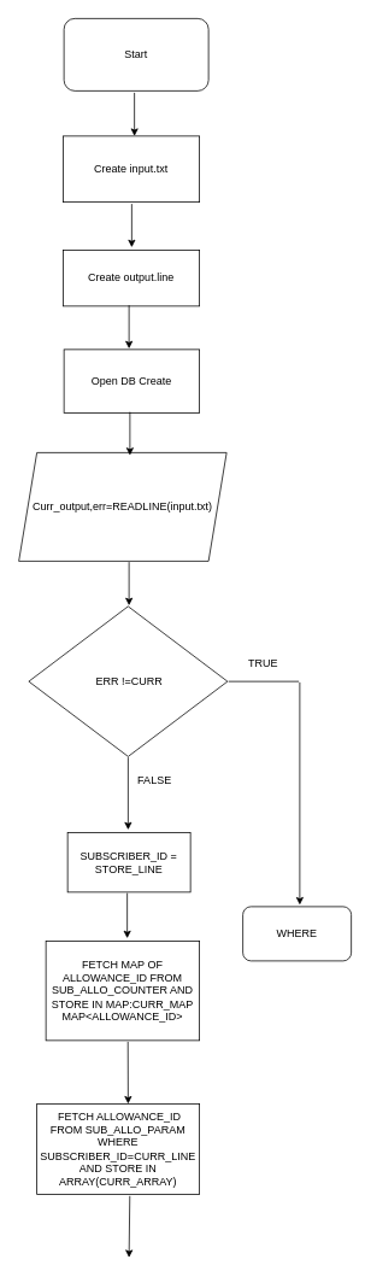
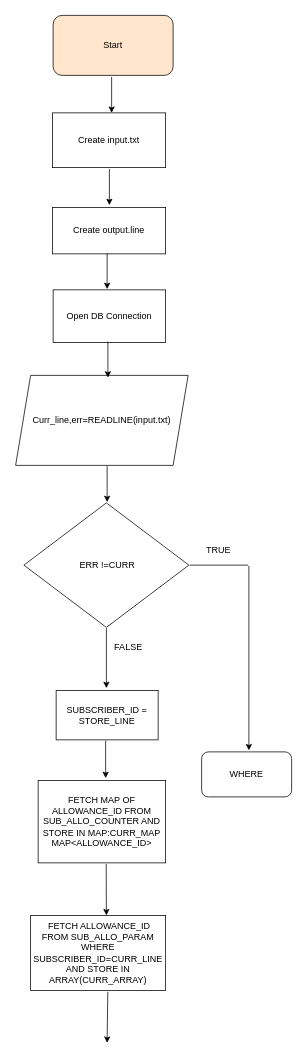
  <mxCell id="0" />
  <mxCell id="1" parent="0" />
- <mxCell id="2" value="Start" style="rounded=1;whiteSpace=wrap;html=1;" vertex="1" parent="1"><mxGeometry x="70" y="20" width="160" height="80" as="geometry" /></mxCell>
+ <mxCell id="2" value="Start" style="rounded=1;whiteSpace=wrap;html=1;fillColor=#ffe6cc;" vertex="1" parent="1"><mxGeometry x="70" y="20" width="160" height="80" as="geometry" /></mxCell>
  <mxCell id="3" value="Create input.txt" style="rounded=0;whiteSpace=wrap;html=1;" vertex="1" parent="1"><mxGeometry x="69" y="150" width="151" height="73" as="geometry" /></mxCell>
  <mxCell id="4" value="Create output.line" style="rounded=0;whiteSpace=wrap;html=1;" vertex="1" parent="1"><mxGeometry x="69" y="276" width="151" height="62" as="geometry" /></mxCell>
- <mxCell id="5" value="Open DB Create" style="rounded=0;whiteSpace=wrap;html=1;" vertex="1" parent="1"><mxGeometry x="70" y="386" width="150" height="70" as="geometry" /></mxCell>
- <mxCell id="6" value="Curr_output,err=READLINE(input.txt)" style="shape=parallelogram;perimeter=parallelogramPerimeter;whiteSpace=wrap;html=1;fixedSize=1;" vertex="1" parent="1"><mxGeometry x="20" y="500" width="230" height="120" as="geometry" /></mxCell>
+ <mxCell id="5" value="Open DB Connection" style="rounded=0;whiteSpace=wrap;html=1;" vertex="1" parent="1"><mxGeometry x="70" y="386" width="150" height="70" as="geometry" /></mxCell>
+ <mxCell id="6" value="Curr_line,err=READLINE(input.txt)" style="shape=parallelogram;perimeter=parallelogramPerimeter;whiteSpace=wrap;html=1;fixedSize=1;" vertex="1" parent="1"><mxGeometry x="20" y="500" width="230" height="120" as="geometry" /></mxCell>
  <mxCell id="7" value="" style="endArrow=classic;html=1;rounded=0;" edge="1" parent="1"><mxGeometry width="50" height="50" relative="1" as="geometry"><mxPoint x="148" y="102" as="sourcePoint" /><mxPoint x="148" y="150" as="targetPoint" /></mxGeometry></mxCell>
  <mxCell id="8" value="" style="endArrow=classic;html=1;rounded=0;" edge="1" parent="1"><mxGeometry width="50" height="50" relative="1" as="geometry"><mxPoint x="145" y="225" as="sourcePoint" /><mxPoint x="145" y="273" as="targetPoint" /></mxGeometry></mxCell>
  <mxCell id="9" value="" style="endArrow=classic;html=1;rounded=0;" edge="1" parent="1"><mxGeometry width="50" height="50" relative="1" as="geometry"><mxPoint x="142" y="337" as="sourcePoint" /><mxPoint x="142" y="385" as="targetPoint" /></mxGeometry></mxCell>
  <mxCell id="10" value="" style="endArrow=classic;html=1;rounded=0;" edge="1" parent="1"><mxGeometry width="50" height="50" relative="1" as="geometry"><mxPoint x="143" y="455" as="sourcePoint" /><mxPoint x="143" y="503" as="targetPoint" /></mxGeometry></mxCell>
  <mxCell id="11" value="" style="endArrow=classic;html=1;rounded=0;" edge="1" parent="1"><mxGeometry width="50" height="50" relative="1" as="geometry"><mxPoint x="142" y="621" as="sourcePoint" /><mxPoint x="142" y="669" as="targetPoint" /></mxGeometry></mxCell>
  <mxCell id="12" value="&amp;nbsp;ERR !=CURR" style="rhombus;whiteSpace=wrap;html=1;" vertex="1" parent="1"><mxGeometry x="31" y="670" width="220" height="166" as="geometry" /></mxCell>
  <mxCell id="13" value="" style="endArrow=none;html=1;rounded=0;" edge="1" parent="1"><mxGeometry width="50" height="50" relative="1" as="geometry"><mxPoint x="252" y="753" as="sourcePoint" /><mxPoint x="330" y="753" as="targetPoint" /></mxGeometry></mxCell>
  <mxCell id="14" value="TRUE" style="text;html=1;align=center;verticalAlign=middle;resizable=0;points=[];autosize=1;strokeColor=none;fillColor=none;" vertex="1" parent="1"><mxGeometry x="260" y="718" width="60" height="30" as="geometry" /></mxCell>
  <mxCell id="15" value="" style="endArrow=classic;html=1;rounded=0;" edge="1" parent="1"><mxGeometry width="50" height="50" relative="1" as="geometry"><mxPoint x="331" y="754" as="sourcePoint" /><mxPoint x="331" y="1000" as="targetPoint" /></mxGeometry></mxCell>
  <mxCell id="16" value="WHERE" style="rounded=1;whiteSpace=wrap;html=1;" vertex="1" parent="1"><mxGeometry x="268" y="1002" width="120" height="60" as="geometry" /></mxCell>
  <mxCell id="17" value="" style="endArrow=classic;html=1;rounded=0;" edge="1" parent="1"><mxGeometry width="50" height="50" relative="1" as="geometry"><mxPoint x="141" y="837" as="sourcePoint" /><mxPoint x="141" y="917" as="targetPoint" /></mxGeometry></mxCell>
  <mxCell id="18" value="FALSE" style="text;html=1;align=center;verticalAlign=middle;resizable=0;points=[];autosize=1;strokeColor=none;fillColor=none;" vertex="1" parent="1"><mxGeometry x="140" y="848" width="60" height="30" as="geometry" /></mxCell>
  <mxCell id="19" value="SUBSCRIBER_ID = STORE_LINE" style="rounded=0;whiteSpace=wrap;html=1;" vertex="1" parent="1"><mxGeometry x="74" y="920" width="136" height="66" as="geometry" /></mxCell>
  <mxCell id="20" value="" style="endArrow=classic;html=1;rounded=0;" edge="1" parent="1"><mxGeometry width="50" height="50" relative="1" as="geometry"><mxPoint x="140" y="987" as="sourcePoint" /><mxPoint x="140" y="1037" as="targetPoint" /></mxGeometry></mxCell>
  <mxCell id="21" value="FETCH MAP OF ALLOWANCE_ID FROM SUB_ALLO_COUNTER AND STORE IN MAP:CURR_MAP MAP&amp;lt;ALLOWANCE_ID&amp;gt;" style="rounded=0;whiteSpace=wrap;html=1;" vertex="1" parent="1"><mxGeometry x="50" y="1040" width="170" height="110" as="geometry" /></mxCell>
  <mxCell id="22" value="" style="endArrow=classic;html=1;rounded=0;exitX=0.587;exitY=1.031;exitDx=0;exitDy=0;exitPerimeter=0;" edge="1" parent="1"><mxGeometry width="50" height="50" relative="1" as="geometry"><mxPoint x="140.79" y="1151.41" as="sourcePoint" /><mxPoint x="141" y="1220" as="targetPoint" /></mxGeometry></mxCell>
  <mxCell id="23" value="&amp;nbsp;FETCH ALLOWANCE_ID FROM SUB_ALLO_PARAM WHERE SUBSCRIBER_ID=CURR_LINE AND STORE IN ARRAY(CURR_ARRAY)" style="rounded=0;whiteSpace=wrap;html=1;" vertex="1" parent="1"><mxGeometry x="40" y="1220" width="180" height="100" as="geometry" /></mxCell>
  <mxCell id="24" value="" style="endArrow=classic;html=1;rounded=0;exitX=0.616;exitY=1.039;exitDx=0;exitDy=0;exitPerimeter=0;" edge="1" parent="1"><mxGeometry width="50" height="50" relative="1" as="geometry"><mxPoint x="142.88" y="1321.9" as="sourcePoint" /><mxPoint x="142" y="1390" as="targetPoint" /></mxGeometry></mxCell>
